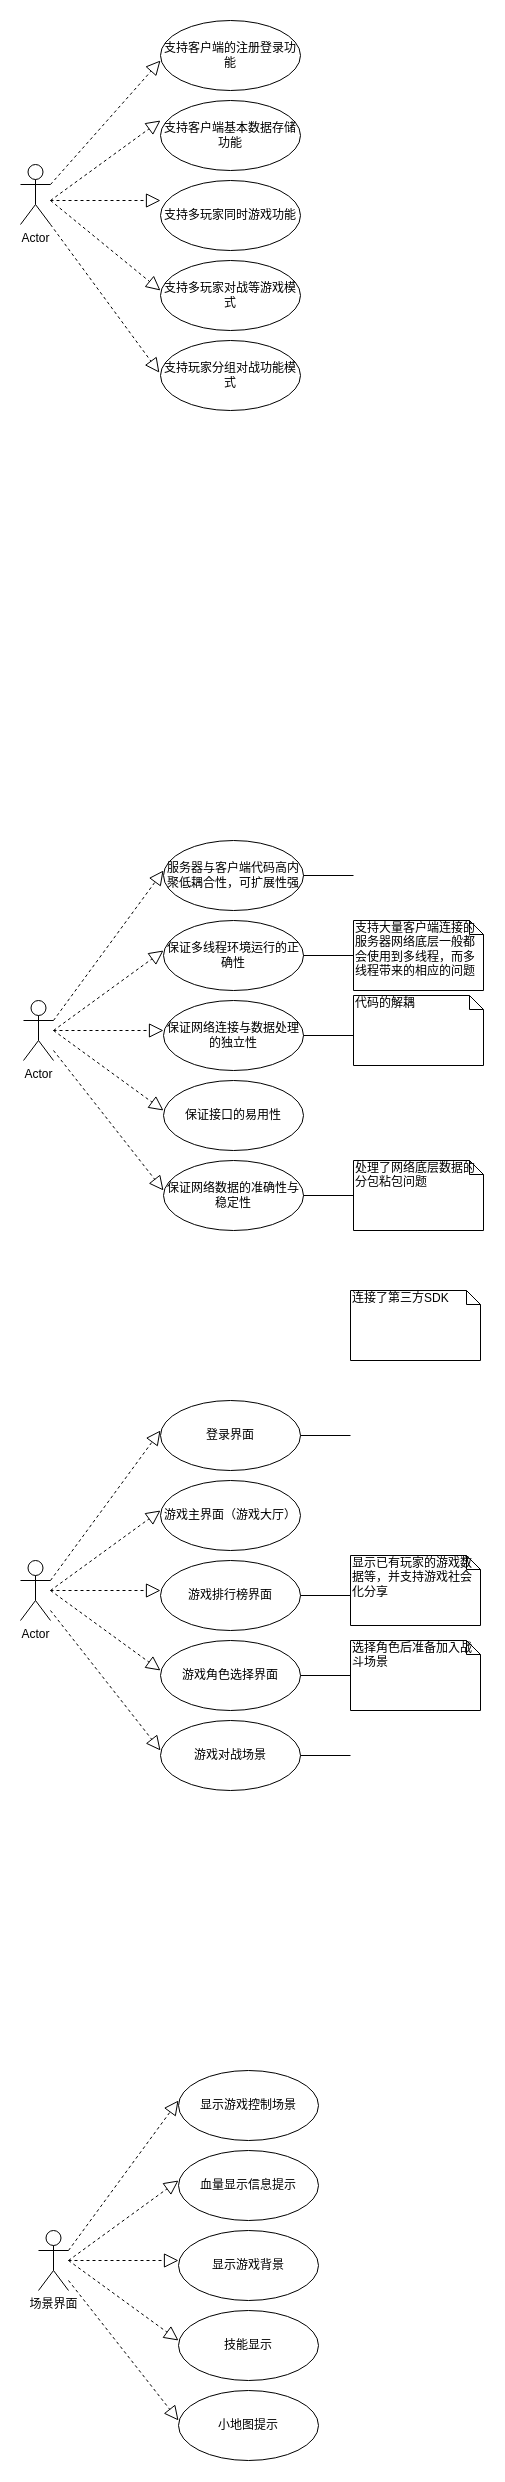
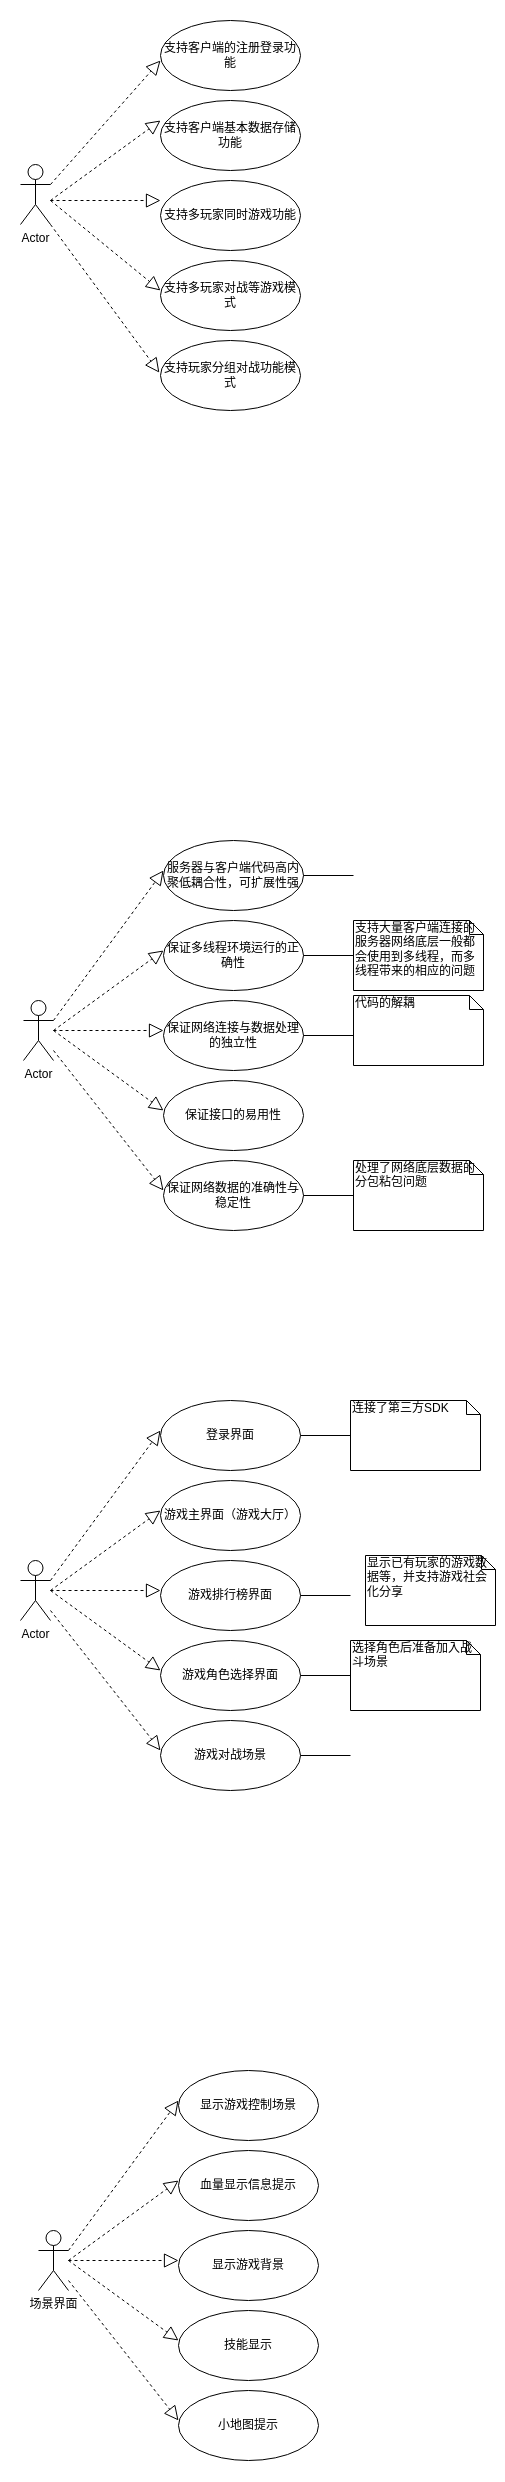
  <mxCell id="0" />
  <mxCell id="1" parent="0" />
  <mxCell id="2" value="Actor" style="shape=umlActor;verticalLabelPosition=bottom;labelBackgroundColor=#ffffff;verticalAlign=top;html=1;" vertex="1" parent="1"><mxGeometry x="20" y="164" width="30" height="60" as="geometry" /></mxCell>
  <mxCell id="3" value="" style="endArrow=block;dashed=1;endFill=0;endSize=12;html=1;exitX=1;exitY=0.333;exitDx=0;exitDy=0;exitPerimeter=0;" edge="1" parent="1" source="2"><mxGeometry width="160" relative="1" as="geometry"><mxPoint x="20" y="260" as="sourcePoint" /><mxPoint x="160" y="60" as="targetPoint" /></mxGeometry></mxCell>
  <mxCell id="4" value="" style="endArrow=block;dashed=1;endFill=0;endSize=12;html=1;" edge="1" parent="1"><mxGeometry width="160" relative="1" as="geometry"><mxPoint x="50" y="200" as="sourcePoint" /><mxPoint x="160" y="120" as="targetPoint" /></mxGeometry></mxCell>
  <mxCell id="5" value="" style="endArrow=block;dashed=1;endFill=0;endSize=12;html=1;" edge="1" parent="1"><mxGeometry width="160" relative="1" as="geometry"><mxPoint x="50" y="200" as="sourcePoint" /><mxPoint x="160" y="200" as="targetPoint" /></mxGeometry></mxCell>
  <mxCell id="6" value="" style="endArrow=block;dashed=1;endFill=0;endSize=12;html=1;" edge="1" parent="1"><mxGeometry width="160" relative="1" as="geometry"><mxPoint x="50" y="200" as="sourcePoint" /><mxPoint x="160" y="290" as="targetPoint" /></mxGeometry></mxCell>
  <mxCell id="7" value="" style="endArrow=block;dashed=1;endFill=0;endSize=12;html=1;exitX=1;exitY=1;exitDx=0;exitDy=0;exitPerimeter=0;" edge="1" parent="1" source="2"><mxGeometry width="160" relative="1" as="geometry"><mxPoint x="20" y="290" as="sourcePoint" /><mxPoint x="158.86" y="372.147" as="targetPoint" /></mxGeometry></mxCell>
  <mxCell id="8" value="&lt;p&gt;&lt;span&gt;&lt;font face=&quot;微软雅黑&quot;&gt;支持客户端的注册登录功能&lt;/font&gt;&lt;/span&gt;&lt;/p&gt;" style="ellipse;whiteSpace=wrap;html=1;" vertex="1" parent="1"><mxGeometry x="160" y="20" width="140" height="70" as="geometry" /></mxCell>
  <mxCell id="9" value="&lt;p&gt;&lt;span&gt;&lt;font face=&quot;微软雅黑&quot;&gt;支持客户端基本数据存储功能&lt;/font&gt;&lt;/span&gt;&lt;/p&gt;" style="ellipse;whiteSpace=wrap;html=1;" vertex="1" parent="1"><mxGeometry x="160" y="100" width="140" height="70" as="geometry" /></mxCell>
  <mxCell id="10" value="&lt;p&gt;&lt;span&gt;&lt;font face=&quot;微软雅黑&quot;&gt;支持多玩家同时游戏功能&lt;/font&gt;&lt;/span&gt;&lt;/p&gt;" style="ellipse;whiteSpace=wrap;html=1;" vertex="1" parent="1"><mxGeometry x="160" y="180" width="140" height="70" as="geometry" /></mxCell>
  <mxCell id="11" value="&lt;p&gt;&lt;span&gt;&lt;font face=&quot;微软雅黑&quot;&gt;支持多玩家对战等游戏模式&lt;/font&gt;&lt;/span&gt;&lt;/p&gt;" style="ellipse;whiteSpace=wrap;html=1;" vertex="1" parent="1"><mxGeometry x="160" y="260" width="140" height="70" as="geometry" /></mxCell>
  <mxCell id="12" value="&lt;p&gt;&lt;span&gt;&lt;font face=&quot;微软雅黑&quot;&gt;支持玩家分组对战功能模式&lt;/font&gt;&lt;/span&gt;&lt;/p&gt;" style="ellipse;whiteSpace=wrap;html=1;" vertex="1" parent="1"><mxGeometry x="160" y="340" width="140" height="70" as="geometry" /></mxCell>
  <mxCell id="13" value="Actor" style="shape=umlActor;verticalLabelPosition=bottom;labelBackgroundColor=#ffffff;verticalAlign=top;html=1;" vertex="1" parent="1"><mxGeometry x="23" y="1000" width="30" height="60" as="geometry" /></mxCell>
  <mxCell id="14" value="" style="endArrow=block;dashed=1;endFill=0;endSize=12;html=1;exitX=1;exitY=0.333;exitDx=0;exitDy=0;exitPerimeter=0;" edge="1" parent="1" source="13"><mxGeometry width="160" relative="1" as="geometry"><mxPoint x="23" y="1100" as="sourcePoint" /><mxPoint x="163" y="870" as="targetPoint" /></mxGeometry></mxCell>
  <mxCell id="15" value="" style="endArrow=block;dashed=1;endFill=0;endSize=12;html=1;" edge="1" parent="1"><mxGeometry width="160" relative="1" as="geometry"><mxPoint x="53" y="1030" as="sourcePoint" /><mxPoint x="163" y="950" as="targetPoint" /></mxGeometry></mxCell>
  <mxCell id="16" value="" style="endArrow=block;dashed=1;endFill=0;endSize=12;html=1;" edge="1" parent="1"><mxGeometry width="160" relative="1" as="geometry"><mxPoint x="53" y="1030" as="sourcePoint" /><mxPoint x="163" y="1030" as="targetPoint" /></mxGeometry></mxCell>
  <mxCell id="17" value="" style="endArrow=block;dashed=1;endFill=0;endSize=12;html=1;" edge="1" parent="1"><mxGeometry width="160" relative="1" as="geometry"><mxPoint x="53" y="1030" as="sourcePoint" /><mxPoint x="163" y="1110" as="targetPoint" /></mxGeometry></mxCell>
  <mxCell id="18" value="" style="endArrow=block;dashed=1;endFill=0;endSize=12;html=1;" edge="1" parent="1"><mxGeometry width="160" relative="1" as="geometry"><mxPoint x="53" y="1050" as="sourcePoint" /><mxPoint x="163" y="1190" as="targetPoint" /></mxGeometry></mxCell>
  <mxCell id="19" value="服务器与客户端代码高内聚低耦合性，可扩展性强" style="ellipse;whiteSpace=wrap;html=1;" vertex="1" parent="1"><mxGeometry x="163" y="840" width="140" height="70" as="geometry" /></mxCell>
  <mxCell id="20" value="保证多线程环境运行的正确性" style="ellipse;whiteSpace=wrap;html=1;" vertex="1" parent="1"><mxGeometry x="163" y="920" width="140" height="70" as="geometry" /></mxCell>
  <mxCell id="21" value="保证网络连接与数据处理的独立性" style="ellipse;whiteSpace=wrap;html=1;" vertex="1" parent="1"><mxGeometry x="163" y="1000" width="140" height="70" as="geometry" /></mxCell>
  <mxCell id="22" value="保证接口的易用性" style="ellipse;whiteSpace=wrap;html=1;" vertex="1" parent="1"><mxGeometry x="163" y="1080" width="140" height="70" as="geometry" /></mxCell>
  <mxCell id="23" value="保证网络数据的准确性与稳定性" style="ellipse;whiteSpace=wrap;html=1;" vertex="1" parent="1"><mxGeometry x="163" y="1160" width="140" height="70" as="geometry" /></mxCell>
  <mxCell id="24" value="" style="line;strokeWidth=1;fillColor=none;align=left;verticalAlign=middle;spacingTop=-1;spacingLeft=3;spacingRight=3;rotatable=0;labelPosition=right;points=[];portConstraint=eastwest;" vertex="1" parent="1"><mxGeometry x="303" y="865.5" width="50" height="19" as="geometry" /></mxCell>
  <mxCell id="25" value="支持大量客户端连接的服务器网络底层一般都会使用到多线程，而多线程带来的相应的问题" style="shape=note;whiteSpace=wrap;html=1;size=14;verticalAlign=top;align=left;spacingTop=-6;" vertex="1" parent="1"><mxGeometry x="353" y="920" width="130" height="70" as="geometry" /></mxCell>
  <mxCell id="26" value="" style="line;strokeWidth=1;fillColor=none;align=left;verticalAlign=middle;spacingTop=-1;spacingLeft=3;spacingRight=3;rotatable=0;labelPosition=right;points=[];portConstraint=eastwest;" vertex="1" parent="1"><mxGeometry x="303" y="945.5" width="50" height="19" as="geometry" /></mxCell>
  <mxCell id="27" value="代码的解耦" style="shape=note;whiteSpace=wrap;html=1;size=14;verticalAlign=top;align=left;spacingTop=-6;" vertex="1" parent="1"><mxGeometry x="353" y="995" width="130" height="70" as="geometry" /></mxCell>
  <mxCell id="28" value="" style="line;strokeWidth=1;fillColor=none;align=left;verticalAlign=middle;spacingTop=-1;spacingLeft=3;spacingRight=3;rotatable=0;labelPosition=right;points=[];portConstraint=eastwest;" vertex="1" parent="1"><mxGeometry x="303" y="1025.5" width="50" height="19" as="geometry" /></mxCell>
  <mxCell id="29" value="处理了网络底层数据的分包粘包问题" style="shape=note;whiteSpace=wrap;html=1;size=14;verticalAlign=top;align=left;spacingTop=-6;" vertex="1" parent="1"><mxGeometry x="353" y="1160" width="130" height="70" as="geometry" /></mxCell>
  <mxCell id="30" value="" style="line;strokeWidth=1;fillColor=none;align=left;verticalAlign=middle;spacingTop=-1;spacingLeft=3;spacingRight=3;rotatable=0;labelPosition=right;points=[];portConstraint=eastwest;" vertex="1" parent="1"><mxGeometry x="303" y="1185.5" width="50" height="19" as="geometry" /></mxCell>
  <mxCell id="31" value="Actor" style="shape=umlActor;verticalLabelPosition=bottom;labelBackgroundColor=#ffffff;verticalAlign=top;html=1;" vertex="1" parent="1"><mxGeometry x="20" y="1560" width="30" height="60" as="geometry" /></mxCell>
  <mxCell id="32" value="" style="endArrow=block;dashed=1;endFill=0;endSize=12;html=1;exitX=1;exitY=0.333;exitDx=0;exitDy=0;exitPerimeter=0;" edge="1" parent="1" source="31"><mxGeometry width="160" relative="1" as="geometry"><mxPoint x="20" y="1660" as="sourcePoint" /><mxPoint x="160" y="1430" as="targetPoint" /></mxGeometry></mxCell>
  <mxCell id="33" value="" style="endArrow=block;dashed=1;endFill=0;endSize=12;html=1;" edge="1" parent="1"><mxGeometry width="160" relative="1" as="geometry"><mxPoint x="50" y="1590" as="sourcePoint" /><mxPoint x="160" y="1510" as="targetPoint" /></mxGeometry></mxCell>
  <mxCell id="34" value="" style="endArrow=block;dashed=1;endFill=0;endSize=12;html=1;" edge="1" parent="1"><mxGeometry width="160" relative="1" as="geometry"><mxPoint x="50" y="1590" as="sourcePoint" /><mxPoint x="160" y="1590" as="targetPoint" /></mxGeometry></mxCell>
  <mxCell id="35" value="" style="endArrow=block;dashed=1;endFill=0;endSize=12;html=1;" edge="1" parent="1"><mxGeometry width="160" relative="1" as="geometry"><mxPoint x="50" y="1590" as="sourcePoint" /><mxPoint x="160" y="1670" as="targetPoint" /></mxGeometry></mxCell>
  <mxCell id="36" value="" style="endArrow=block;dashed=1;endFill=0;endSize=12;html=1;" edge="1" parent="1"><mxGeometry width="160" relative="1" as="geometry"><mxPoint x="50" y="1610" as="sourcePoint" /><mxPoint x="160" y="1750" as="targetPoint" /></mxGeometry></mxCell>
  <mxCell id="37" value="登录界面" style="ellipse;whiteSpace=wrap;html=1;" vertex="1" parent="1"><mxGeometry x="160" y="1400" width="140" height="70" as="geometry" /></mxCell>
  <mxCell id="38" value="游戏主界面（游戏大厅）" style="ellipse;whiteSpace=wrap;html=1;" vertex="1" parent="1"><mxGeometry x="160" y="1480" width="140" height="70" as="geometry" /></mxCell>
  <mxCell id="39" value="游戏排行榜界面" style="ellipse;whiteSpace=wrap;html=1;" vertex="1" parent="1"><mxGeometry x="160" y="1560" width="140" height="70" as="geometry" /></mxCell>
  <mxCell id="40" value="游戏角色选择界面" style="ellipse;whiteSpace=wrap;html=1;" vertex="1" parent="1"><mxGeometry x="160" y="1640" width="140" height="70" as="geometry" /></mxCell>
  <mxCell id="41" value="游戏对战场景" style="ellipse;whiteSpace=wrap;html=1;" vertex="1" parent="1"><mxGeometry x="160" y="1720" width="140" height="70" as="geometry" /></mxCell>
- <mxCell id="42" value="连接了第三方SDK" style="shape=note;whiteSpace=wrap;html=1;size=14;verticalAlign=top;align=left;spacingTop=-6;" vertex="1" parent="1"><mxGeometry x="350" y="1290" width="130" height="70" as="geometry" /></mxCell>
+ <mxCell id="42" value="连接了第三方SDK" style="shape=note;whiteSpace=wrap;html=1;size=14;verticalAlign=top;align=left;spacingTop=-6;" vertex="1" parent="1"><mxGeometry x="350" y="1400" width="130" height="70" as="geometry" /></mxCell>
  <mxCell id="43" value="" style="line;strokeWidth=1;fillColor=none;align=left;verticalAlign=middle;spacingTop=-1;spacingLeft=3;spacingRight=3;rotatable=0;labelPosition=right;points=[];portConstraint=eastwest;" vertex="1" parent="1"><mxGeometry x="300" y="1425.5" width="50" height="19" as="geometry" /></mxCell>
- <mxCell id="44" value="显示已有玩家的游戏数据等，并支持游戏社会化分享" style="shape=note;whiteSpace=wrap;html=1;size=14;verticalAlign=top;align=left;spacingTop=-6;" vertex="1" parent="1"><mxGeometry x="350" y="1555" width="130" height="70" as="geometry" /></mxCell>
+ <mxCell id="44" value="显示已有玩家的游戏数据等，并支持游戏社会化分享" style="shape=note;whiteSpace=wrap;html=1;size=14;verticalAlign=top;align=left;spacingTop=-6;" vertex="1" parent="1"><mxGeometry x="365" y="1555" width="130" height="70" as="geometry" /></mxCell>
  <mxCell id="45" value="" style="line;strokeWidth=1;fillColor=none;align=left;verticalAlign=middle;spacingTop=-1;spacingLeft=3;spacingRight=3;rotatable=0;labelPosition=right;points=[];portConstraint=eastwest;" vertex="1" parent="1"><mxGeometry x="300" y="1585.5" width="50" height="19" as="geometry" /></mxCell>
  <mxCell id="46" value="" style="line;strokeWidth=1;fillColor=none;align=left;verticalAlign=middle;spacingTop=-1;spacingLeft=3;spacingRight=3;rotatable=0;labelPosition=right;points=[];portConstraint=eastwest;" vertex="1" parent="1"><mxGeometry x="300" y="1745.5" width="50" height="19" as="geometry" /></mxCell>
  <mxCell id="47" value="选择角色后准备加入战斗场景" style="shape=note;whiteSpace=wrap;html=1;size=14;verticalAlign=top;align=left;spacingTop=-6;" vertex="1" parent="1"><mxGeometry x="350" y="1640" width="130" height="70" as="geometry" /></mxCell>
  <mxCell id="48" value="" style="line;strokeWidth=1;fillColor=none;align=left;verticalAlign=middle;spacingTop=-1;spacingLeft=3;spacingRight=3;rotatable=0;labelPosition=right;points=[];portConstraint=eastwest;" vertex="1" parent="1"><mxGeometry x="300" y="1665.5" width="50" height="19" as="geometry" /></mxCell>
  <mxCell id="49" value="场景界面" style="shape=umlActor;verticalLabelPosition=bottom;labelBackgroundColor=#ffffff;verticalAlign=top;html=1;" vertex="1" parent="1"><mxGeometry x="38" y="2230" width="30" height="60" as="geometry" /></mxCell>
  <mxCell id="50" value="" style="endArrow=block;dashed=1;endFill=0;endSize=12;html=1;exitX=1;exitY=0.333;exitDx=0;exitDy=0;exitPerimeter=0;" edge="1" parent="1" source="49"><mxGeometry width="160" relative="1" as="geometry"><mxPoint x="38" y="2330" as="sourcePoint" /><mxPoint x="178" y="2100" as="targetPoint" /></mxGeometry></mxCell>
  <mxCell id="51" value="" style="endArrow=block;dashed=1;endFill=0;endSize=12;html=1;" edge="1" parent="1"><mxGeometry width="160" relative="1" as="geometry"><mxPoint x="68" y="2260" as="sourcePoint" /><mxPoint x="178" y="2180" as="targetPoint" /></mxGeometry></mxCell>
  <mxCell id="52" value="" style="endArrow=block;dashed=1;endFill=0;endSize=12;html=1;" edge="1" parent="1"><mxGeometry width="160" relative="1" as="geometry"><mxPoint x="68" y="2260" as="sourcePoint" /><mxPoint x="178" y="2260" as="targetPoint" /></mxGeometry></mxCell>
  <mxCell id="53" value="" style="endArrow=block;dashed=1;endFill=0;endSize=12;html=1;" edge="1" parent="1"><mxGeometry width="160" relative="1" as="geometry"><mxPoint x="68" y="2260" as="sourcePoint" /><mxPoint x="178" y="2340" as="targetPoint" /></mxGeometry></mxCell>
  <mxCell id="54" value="" style="endArrow=block;dashed=1;endFill=0;endSize=12;html=1;" edge="1" parent="1"><mxGeometry width="160" relative="1" as="geometry"><mxPoint x="68" y="2280" as="sourcePoint" /><mxPoint x="178" y="2420" as="targetPoint" /></mxGeometry></mxCell>
  <mxCell id="55" value="显示游戏控制场景" style="ellipse;whiteSpace=wrap;html=1;" vertex="1" parent="1"><mxGeometry x="178" y="2070" width="140" height="70" as="geometry" /></mxCell>
  <mxCell id="56" value="血量显示信息提示" style="ellipse;whiteSpace=wrap;html=1;" vertex="1" parent="1"><mxGeometry x="178" y="2150" width="140" height="70" as="geometry" /></mxCell>
  <mxCell id="57" value="显示游戏背景" style="ellipse;whiteSpace=wrap;html=1;" vertex="1" parent="1"><mxGeometry x="178" y="2230" width="140" height="70" as="geometry" /></mxCell>
  <mxCell id="58" value="技能显示" style="ellipse;whiteSpace=wrap;html=1;" vertex="1" parent="1"><mxGeometry x="178" y="2310" width="140" height="70" as="geometry" /></mxCell>
  <mxCell id="59" value="小地图提示" style="ellipse;whiteSpace=wrap;html=1;" vertex="1" parent="1"><mxGeometry x="178" y="2390" width="140" height="70" as="geometry" /></mxCell>
